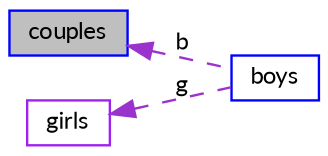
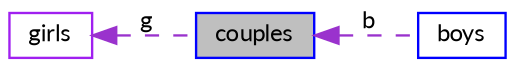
  digraph {
    fontname=Lato
    rankdir=LR
    node [color=blue fillcolor=white fontname=Lato fontsize=10 shape=record style=filled]
    edge [color=darkorchid3 dir=back fontname=Lato fontsize=10 labelfontname=Helvetica labelfontsize=10 style=dashed]
    n1 [fillcolor=grey75 fontcolor=black height=0.2 label=couples width=0.4]
    n2 [height=0.2 label=boys width=0.4]
    n3 [color=purple height=0.2 label=girls width=0.4]
    n1 -> n2 [label=" b"]
-   n3 -> n2 [label=" g"]
+   n3 -> n1 [label=" g"]
  }
